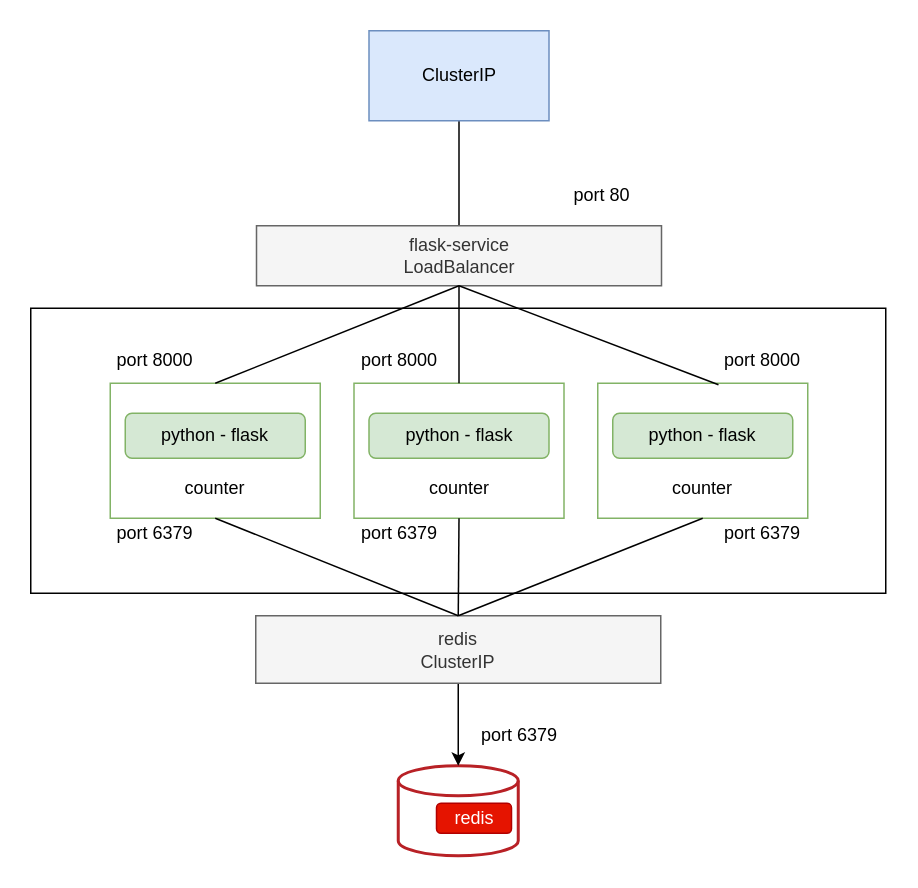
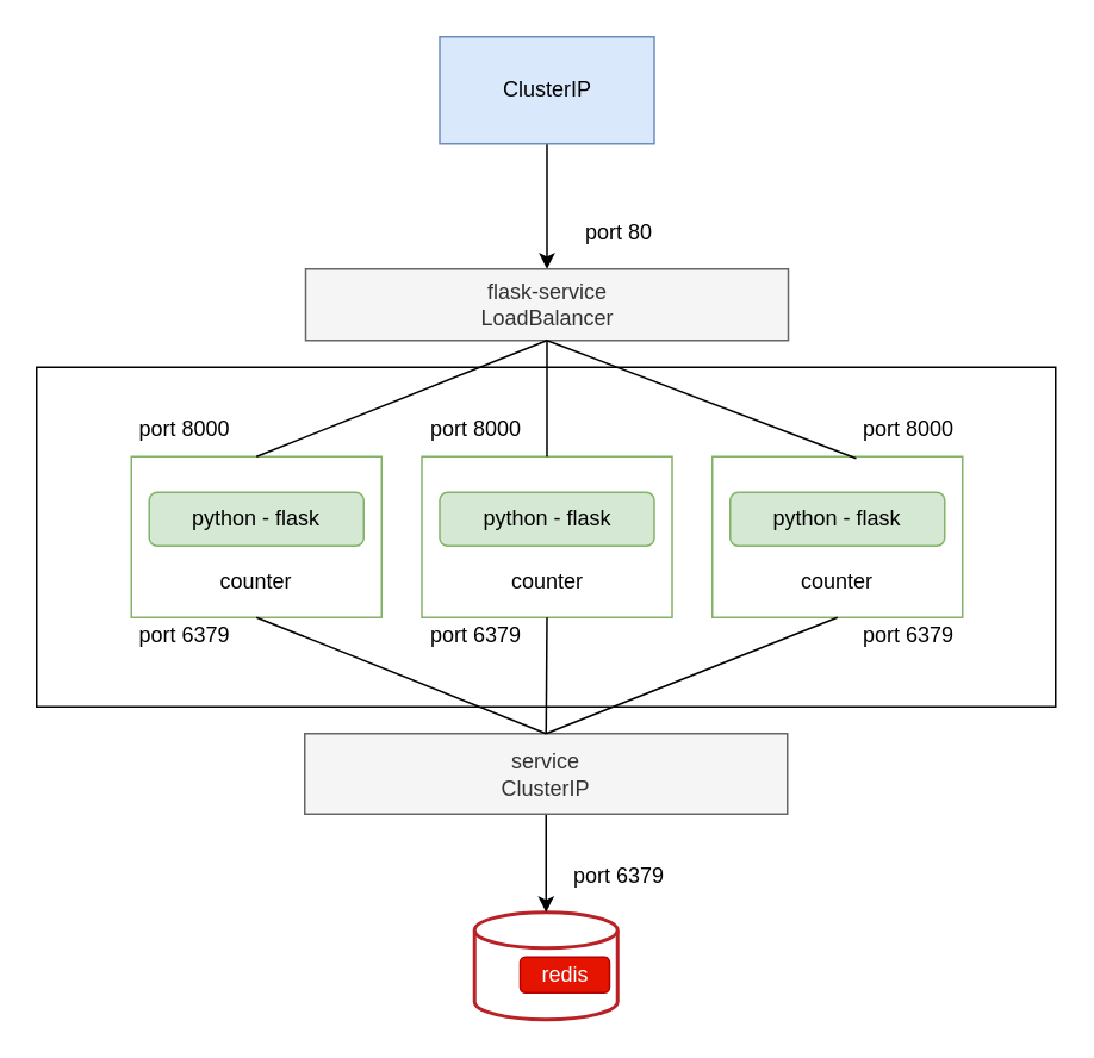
  <mxCell id="0" />
  <mxCell id="1" parent="0" />
  <mxCell id="2" value="" style="rounded=0;whiteSpace=wrap;html=1;" vertex="1" parent="1"><mxGeometry x="20" y="205" width="570" height="190" as="geometry" /></mxCell>
  <mxCell id="3" value="" style="rounded=0;whiteSpace=wrap;html=1;strokeColor=#82b366;fillColor=none;" vertex="1" parent="1"><mxGeometry x="73" y="255" width="140" height="90" as="geometry" /></mxCell>
  <mxCell id="4" value="python - flask" style="rounded=1;whiteSpace=wrap;html=1;fillColor=#d5e8d4;strokeColor=#82b366;" vertex="1" parent="1"><mxGeometry x="83" y="275" width="120" height="30" as="geometry" /></mxCell>
  <mxCell id="5" value="" style="strokeWidth=2;html=1;shape=mxgraph.flowchart.database;whiteSpace=wrap;fillColor=none;strokeColor=#B82126;" vertex="1" parent="1"><mxGeometry x="265" y="510" width="80" height="60" as="geometry" /></mxCell>
  <mxCell id="6" value="" style="edgeStyle=orthogonalEdgeStyle;rounded=0;orthogonalLoop=1;jettySize=auto;html=1;entryX=0.5;entryY=0;entryDx=0;entryDy=0;entryPerimeter=0;exitX=0.5;exitY=1;exitDx=0;exitDy=0;" edge="1" parent="1" source="26" target="5"><mxGeometry relative="1" as="geometry"><mxPoint x="305.5" y="460" as="sourcePoint" /><mxPoint x="305.5" y="500" as="targetPoint" /></mxGeometry></mxCell>
  <mxCell id="7" value="counter" style="text;html=1;strokeColor=none;fillColor=none;align=center;verticalAlign=middle;whiteSpace=wrap;rounded=0;" vertex="1" parent="1"><mxGeometry x="123" y="315" width="40" height="20" as="geometry" /></mxCell>
  <mxCell id="8" value="redis" style="rounded=1;whiteSpace=wrap;html=1;strokeColor=#B20000;fillColor=#e51400;fontColor=#ffffff;" vertex="1" parent="1"><mxGeometry x="290.5" y="535" width="50" height="20" as="geometry" /></mxCell>
- <mxCell id="9" style="edgeStyle=orthogonalEdgeStyle;rounded=0;orthogonalLoop=1;jettySize=auto;html=1;endArrow=none;" edge="1" parent="1" source="10" target="13"><mxGeometry relative="1" as="geometry" /></mxCell>
+ <mxCell id="9" style="edgeStyle=orthogonalEdgeStyle;rounded=0;orthogonalLoop=1;jettySize=auto;html=1;" edge="1" parent="1" source="10" target="13"><mxGeometry relative="1" as="geometry" /></mxCell>
  <mxCell id="10" value="ClusterIP" style="rounded=0;whiteSpace=wrap;html=1;fillColor=#dae8fc;strokeColor=#6c8ebf;" vertex="1" parent="1"><mxGeometry x="245.5" y="20" width="120" height="60" as="geometry" /></mxCell>
- <mxCell id="11" value="port 80" style="text;html=1;strokeColor=none;fillColor=none;align=center;verticalAlign=middle;whiteSpace=wrap;rounded=0;" vertex="1" parent="1"><mxGeometry x="370.5" y="120" width="60" height="20" as="geometry" /></mxCell>
+ <mxCell id="11" value="port 80" style="text;html=1;strokeColor=none;fillColor=none;align=center;verticalAlign=middle;whiteSpace=wrap;rounded=0;" vertex="1" parent="1"><mxGeometry x="315.5" y="120" width="60" height="20" as="geometry" /></mxCell>
  <mxCell id="12" value="port 6379" style="text;html=1;strokeColor=none;fillColor=none;align=center;verticalAlign=middle;whiteSpace=wrap;rounded=0;" vertex="1" parent="1"><mxGeometry x="315.5" y="480" width="60" height="20" as="geometry" /></mxCell>
  <mxCell id="13" value="flask-service&lt;br&gt;LoadBalancer" style="rounded=0;whiteSpace=wrap;html=1;fillColor=#f5f5f5;strokeColor=#666666;fontColor=#333333;" vertex="1" parent="1"><mxGeometry x="170.5" y="150" width="270" height="40" as="geometry" /></mxCell>
  <mxCell id="14" value="" style="rounded=0;whiteSpace=wrap;html=1;strokeColor=#82b366;fillColor=none;" vertex="1" parent="1"><mxGeometry x="235.5" y="255" width="140" height="90" as="geometry" /></mxCell>
  <mxCell id="15" value="python - flask" style="rounded=1;whiteSpace=wrap;html=1;fillColor=#d5e8d4;strokeColor=#82b366;" vertex="1" parent="1"><mxGeometry x="245.5" y="275" width="120" height="30" as="geometry" /></mxCell>
  <mxCell id="16" value="counter" style="text;html=1;strokeColor=none;fillColor=none;align=center;verticalAlign=middle;whiteSpace=wrap;rounded=0;" vertex="1" parent="1"><mxGeometry x="285.5" y="315" width="40" height="20" as="geometry" /></mxCell>
  <mxCell id="17" value="" style="rounded=0;whiteSpace=wrap;html=1;strokeColor=#82b366;fillColor=none;" vertex="1" parent="1"><mxGeometry x="398" y="255" width="140" height="90" as="geometry" /></mxCell>
  <mxCell id="18" value="python - flask" style="rounded=1;whiteSpace=wrap;html=1;fillColor=#d5e8d4;strokeColor=#82b366;" vertex="1" parent="1"><mxGeometry x="408" y="275" width="120" height="30" as="geometry" /></mxCell>
  <mxCell id="19" value="counter" style="text;html=1;strokeColor=none;fillColor=none;align=center;verticalAlign=middle;whiteSpace=wrap;rounded=0;" vertex="1" parent="1"><mxGeometry x="448" y="315" width="40" height="20" as="geometry" /></mxCell>
  <mxCell id="20" value="" style="endArrow=none;html=1;entryX=0.5;entryY=1;entryDx=0;entryDy=0;exitX=0.5;exitY=0;exitDx=0;exitDy=0;" edge="1" parent="1" source="3" target="13"><mxGeometry width="50" height="50" relative="1" as="geometry"><mxPoint x="325.5" y="340" as="sourcePoint" /><mxPoint x="375.5" y="290" as="targetPoint" /></mxGeometry></mxCell>
  <mxCell id="21" value="" style="endArrow=none;html=1;entryX=0.5;entryY=1;entryDx=0;entryDy=0;exitX=0.5;exitY=0;exitDx=0;exitDy=0;" edge="1" parent="1" source="14" target="13"><mxGeometry width="50" height="50" relative="1" as="geometry"><mxPoint x="325.5" y="340" as="sourcePoint" /><mxPoint x="375.5" y="290" as="targetPoint" /></mxGeometry></mxCell>
  <mxCell id="22" value="" style="endArrow=none;html=1;exitX=0.575;exitY=0.011;exitDx=0;exitDy=0;exitPerimeter=0;" edge="1" parent="1" source="17"><mxGeometry width="50" height="50" relative="1" as="geometry"><mxPoint x="325.5" y="340" as="sourcePoint" /><mxPoint x="305.5" y="190" as="targetPoint" /></mxGeometry></mxCell>
  <mxCell id="23" value="port 8000" style="text;html=1;strokeColor=none;fillColor=none;align=center;verticalAlign=middle;whiteSpace=wrap;rounded=0;" vertex="1" parent="1"><mxGeometry x="73" y="230" width="60" height="20" as="geometry" /></mxCell>
  <mxCell id="24" value="port 8000" style="text;html=1;strokeColor=none;fillColor=none;align=center;verticalAlign=middle;whiteSpace=wrap;rounded=0;" vertex="1" parent="1"><mxGeometry x="235.5" y="230" width="60" height="20" as="geometry" /></mxCell>
  <mxCell id="25" value="port 8000" style="text;html=1;strokeColor=none;fillColor=none;align=center;verticalAlign=middle;whiteSpace=wrap;rounded=0;" vertex="1" parent="1"><mxGeometry x="478" y="230" width="60" height="20" as="geometry" /></mxCell>
- <mxCell id="26" value="redis&lt;br&gt;ClusterIP" style="rounded=0;whiteSpace=wrap;html=1;fillColor=#f5f5f5;strokeColor=#666666;fontColor=#333333;" vertex="1" parent="1"><mxGeometry x="170" y="410" width="270" height="45" as="geometry" /></mxCell>
+ <mxCell id="26" value="service&lt;br&gt;ClusterIP" style="rounded=0;whiteSpace=wrap;html=1;fillColor=#f5f5f5;strokeColor=#666666;fontColor=#333333;" vertex="1" parent="1"><mxGeometry x="170" y="410" width="270" height="45" as="geometry" /></mxCell>
  <mxCell id="27" value="" style="endArrow=none;html=1;entryX=0.5;entryY=1;entryDx=0;entryDy=0;exitX=0.5;exitY=0;exitDx=0;exitDy=0;" edge="1" parent="1" source="26" target="3"><mxGeometry width="50" height="50" relative="1" as="geometry"><mxPoint x="325.5" y="340" as="sourcePoint" /><mxPoint x="375.5" y="290" as="targetPoint" /></mxGeometry></mxCell>
  <mxCell id="28" value="" style="endArrow=none;html=1;exitX=0.5;exitY=1;exitDx=0;exitDy=0;entryX=0.5;entryY=0;entryDx=0;entryDy=0;" edge="1" parent="1" source="14" target="26"><mxGeometry width="50" height="50" relative="1" as="geometry"><mxPoint x="325.5" y="340" as="sourcePoint" /><mxPoint x="375.5" y="290" as="targetPoint" /></mxGeometry></mxCell>
  <mxCell id="29" value="" style="endArrow=none;html=1;exitX=0.5;exitY=0;exitDx=0;exitDy=0;entryX=0.5;entryY=1;entryDx=0;entryDy=0;" edge="1" parent="1" source="26" target="17"><mxGeometry width="50" height="50" relative="1" as="geometry"><mxPoint x="325.5" y="340" as="sourcePoint" /><mxPoint x="375.5" y="290" as="targetPoint" /></mxGeometry></mxCell>
  <mxCell id="30" value="port 6379" style="text;html=1;strokeColor=none;fillColor=none;align=center;verticalAlign=middle;whiteSpace=wrap;rounded=0;" vertex="1" parent="1"><mxGeometry x="235.5" y="345" width="60" height="20" as="geometry" /></mxCell>
  <mxCell id="31" value="port 6379" style="text;html=1;strokeColor=none;fillColor=none;align=center;verticalAlign=middle;whiteSpace=wrap;rounded=0;" vertex="1" parent="1"><mxGeometry x="73" y="345" width="60" height="20" as="geometry" /></mxCell>
  <mxCell id="32" value="port 6379" style="text;html=1;strokeColor=none;fillColor=none;align=center;verticalAlign=middle;whiteSpace=wrap;rounded=0;" vertex="1" parent="1"><mxGeometry x="478" y="345" width="60" height="20" as="geometry" /></mxCell>
